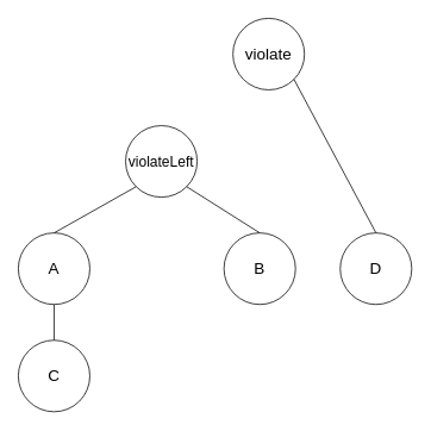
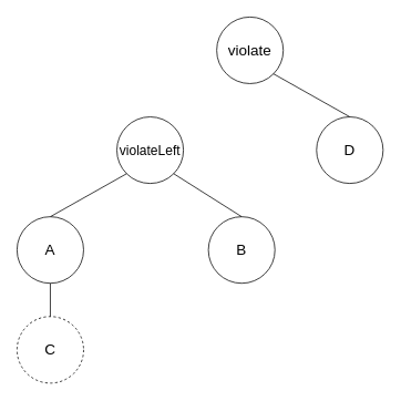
  <mxCell id="0" />
  <mxCell id="1" parent="0" />
  <mxCell id="2" value="&lt;font style=&quot;font-size: 18px&quot;&gt;violate&lt;/font&gt;" style="ellipse;whiteSpace=wrap;html=1;aspect=fixed;" vertex="1" parent="1"><mxGeometry x="260" y="20" width="80" height="80" as="geometry" /></mxCell>
  <mxCell id="3" value="&lt;font style=&quot;font-size: 16px&quot;&gt;violateLeft&lt;/font&gt;" style="ellipse;whiteSpace=wrap;html=1;aspect=fixed;" vertex="1" parent="1"><mxGeometry x="140" y="140" width="80" height="80" as="geometry" /></mxCell>
- <mxCell id="4" value="&lt;font style=&quot;font-size: 18px&quot;&gt;D&lt;/font&gt;" style="ellipse;whiteSpace=wrap;html=1;aspect=fixed;" vertex="1" parent="1"><mxGeometry x="380" y="260" width="80" height="80" as="geometry" /></mxCell>
+ <mxCell id="4" value="&lt;font style=&quot;font-size: 18px&quot;&gt;D&lt;/font&gt;" style="ellipse;whiteSpace=wrap;html=1;aspect=fixed;" vertex="1" parent="1"><mxGeometry x="380" y="140" width="80" height="80" as="geometry" /></mxCell>
  <mxCell id="5" value="&lt;font style=&quot;font-size: 18px&quot;&gt;A&lt;/font&gt;" style="ellipse;whiteSpace=wrap;html=1;aspect=fixed;" vertex="1" parent="1"><mxGeometry x="20" y="260" width="80" height="80" as="geometry" /></mxCell>
  <mxCell id="6" value="&lt;font style=&quot;font-size: 18px&quot;&gt;B&lt;/font&gt;" style="ellipse;whiteSpace=wrap;html=1;aspect=fixed;" vertex="1" parent="1"><mxGeometry x="250" y="260" width="80" height="80" as="geometry" /></mxCell>
- <mxCell id="7" value="&lt;font style=&quot;font-size: 18px&quot;&gt;C&lt;/font&gt;" style="ellipse;whiteSpace=wrap;html=1;aspect=fixed;" vertex="1" parent="1"><mxGeometry x="20" y="380" width="80" height="80" as="geometry" /></mxCell>
+ <mxCell id="7" value="&lt;font style=&quot;font-size: 18px&quot;&gt;C&lt;/font&gt;" style="ellipse;whiteSpace=wrap;html=1;aspect=fixed;dashed=1;" vertex="1" parent="1"><mxGeometry x="20" y="380" width="80" height="80" as="geometry" /></mxCell>
  <mxCell id="8" value="" style="endArrow=none;html=1;entryX=1;entryY=1;entryDx=0;entryDy=0;exitX=0.5;exitY=0;exitDx=0;exitDy=0;" edge="1" parent="1" source="4" target="2"><mxGeometry width="50" height="50" relative="1" as="geometry"><mxPoint x="230" y="200" as="sourcePoint" /><mxPoint x="280" y="150" as="targetPoint" /></mxGeometry></mxCell>
  <mxCell id="9" value="" style="endArrow=none;html=1;entryX=0;entryY=1;entryDx=0;entryDy=0;exitX=0.5;exitY=0;exitDx=0;exitDy=0;" edge="1" parent="1" source="5" target="3"><mxGeometry width="50" height="50" relative="1" as="geometry"><mxPoint x="230" y="230" as="sourcePoint" /><mxPoint x="280" y="180" as="targetPoint" /></mxGeometry></mxCell>
  <mxCell id="10" value="" style="endArrow=none;html=1;entryX=1;entryY=1;entryDx=0;entryDy=0;exitX=0.5;exitY=0;exitDx=0;exitDy=0;" edge="1" parent="1" source="6" target="3"><mxGeometry width="50" height="50" relative="1" as="geometry"><mxPoint x="230" y="290" as="sourcePoint" /><mxPoint x="280" y="240" as="targetPoint" /></mxGeometry></mxCell>
  <mxCell id="11" value="" style="endArrow=none;html=1;exitX=0.5;exitY=1;exitDx=0;exitDy=0;entryX=0.5;entryY=0;entryDx=0;entryDy=0;" edge="1" parent="1" source="5" target="7"><mxGeometry width="50" height="50" relative="1" as="geometry"><mxPoint x="230" y="360" as="sourcePoint" /><mxPoint x="280" y="310" as="targetPoint" /></mxGeometry></mxCell>
